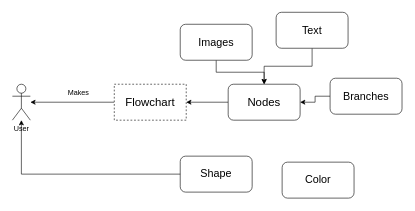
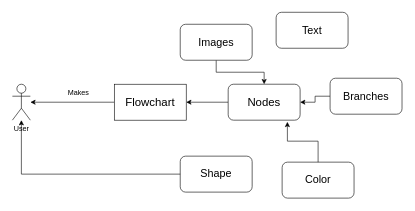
  <mxCell id="0" />
  <mxCell id="1" parent="0" />
  <mxCell id="2" value="User" style="shape=umlActor;verticalLabelPosition=bottom;verticalAlign=top;html=1;outlineConnect=0;" vertex="1" parent="1"><mxGeometry x="20" y="140" width="30" height="60" as="geometry" /></mxCell>
  <mxCell id="3" style="edgeStyle=orthogonalEdgeStyle;rounded=0;orthogonalLoop=1;jettySize=auto;html=1;" edge="1" parent="1" source="4" target="2"><mxGeometry relative="1" as="geometry" /></mxCell>
- <mxCell id="4" value="&lt;font style=&quot;font-size: 19px;&quot;&gt;Flowchart&lt;/font&gt;" style="rounded=0;whiteSpace=wrap;html=1;dashed=1;" vertex="1" parent="1"><mxGeometry x="190" y="140" width="120" height="60" as="geometry" /></mxCell>
+ <mxCell id="4" value="&lt;font style=&quot;font-size: 19px;&quot;&gt;Flowchart&lt;/font&gt;" style="rounded=0;whiteSpace=wrap;html=1;" vertex="1" parent="1"><mxGeometry x="190" y="140" width="120" height="60" as="geometry" /></mxCell>
  <mxCell id="5" value="Makes" style="text;html=1;align=center;verticalAlign=middle;resizable=0;points=[];autosize=1;strokeColor=none;fillColor=none;" vertex="1" parent="1"><mxGeometry x="100" y="140" width="60" height="30" as="geometry" /></mxCell>
  <mxCell id="6" style="edgeStyle=orthogonalEdgeStyle;rounded=0;orthogonalLoop=1;jettySize=auto;html=1;entryX=1;entryY=0.5;entryDx=0;entryDy=0;" edge="1" parent="1" source="7" target="4"><mxGeometry relative="1" as="geometry" /></mxCell>
  <mxCell id="7" value="&lt;font style=&quot;font-size: 19px;&quot;&gt;Nodes&lt;/font&gt;" style="rounded=1;whiteSpace=wrap;html=1;" vertex="1" parent="1"><mxGeometry x="380" y="140" width="120" height="60" as="geometry" /></mxCell>
  <mxCell id="8" value="&lt;font style=&quot;font-size: 18px;&quot;&gt;Shape&lt;/font&gt;" style="rounded=1;whiteSpace=wrap;html=1;" vertex="1" parent="1"><mxGeometry x="300" y="260" width="120" height="60" as="geometry" /></mxCell>
  <mxCell id="9" value="&lt;font style=&quot;font-size: 18px;&quot;&gt;Color&lt;/font&gt;" style="rounded=1;whiteSpace=wrap;html=1;" vertex="1" parent="1"><mxGeometry x="470" y="270" width="120" height="60" as="geometry" /></mxCell>
- <mxCell id="10" style="edgeStyle=orthogonalEdgeStyle;rounded=0;orthogonalLoop=1;jettySize=auto;html=1;entryX=0.5;entryY=0;entryDx=0;entryDy=0;" edge="1" parent="1" source="11" target="7"><mxGeometry relative="1" as="geometry" /></mxCell>
  <mxCell id="11" value="&lt;font style=&quot;font-size: 18px;&quot;&gt;Text&lt;/font&gt;" style="rounded=1;whiteSpace=wrap;html=1;" vertex="1" parent="1"><mxGeometry x="460" y="20" width="120" height="60" as="geometry" /></mxCell>
  <mxCell id="12" style="edgeStyle=orthogonalEdgeStyle;rounded=0;orthogonalLoop=1;jettySize=auto;html=1;entryX=0.5;entryY=0;entryDx=0;entryDy=0;" edge="1" parent="1" source="13" target="7"><mxGeometry relative="1" as="geometry" /></mxCell>
  <mxCell id="13" value="&lt;font style=&quot;font-size: 18px;&quot;&gt;Images&lt;/font&gt;" style="rounded=1;whiteSpace=wrap;html=1;" vertex="1" parent="1"><mxGeometry x="300" y="40" width="120" height="60" as="geometry" /></mxCell>
  <mxCell id="14" style="edgeStyle=orthogonalEdgeStyle;rounded=0;orthogonalLoop=1;jettySize=auto;html=1;" edge="1" parent="1" source="15" target="7"><mxGeometry relative="1" as="geometry" /></mxCell>
  <mxCell id="15" value="&lt;font style=&quot;font-size: 18px;&quot;&gt;Branches&lt;/font&gt;" style="rounded=1;whiteSpace=wrap;html=1;" vertex="1" parent="1"><mxGeometry x="550" y="130" width="120" height="60" as="geometry" /></mxCell>
+ <mxCell id="16" style="edgeStyle=orthogonalEdgeStyle;rounded=0;orthogonalLoop=1;jettySize=auto;html=1;entryX=0.823;entryY=1.047;entryDx=0;entryDy=0;entryPerimeter=0;" edge="1" parent="1" source="9" target="7"><mxGeometry relative="1" as="geometry" /></mxCell>
  <mxCell id="17" style="edgeStyle=orthogonalEdgeStyle;rounded=0;orthogonalLoop=1;jettySize=auto;html=1;" edge="1" parent="1" source="8" target="2"><mxGeometry relative="1" as="geometry" /></mxCell>
